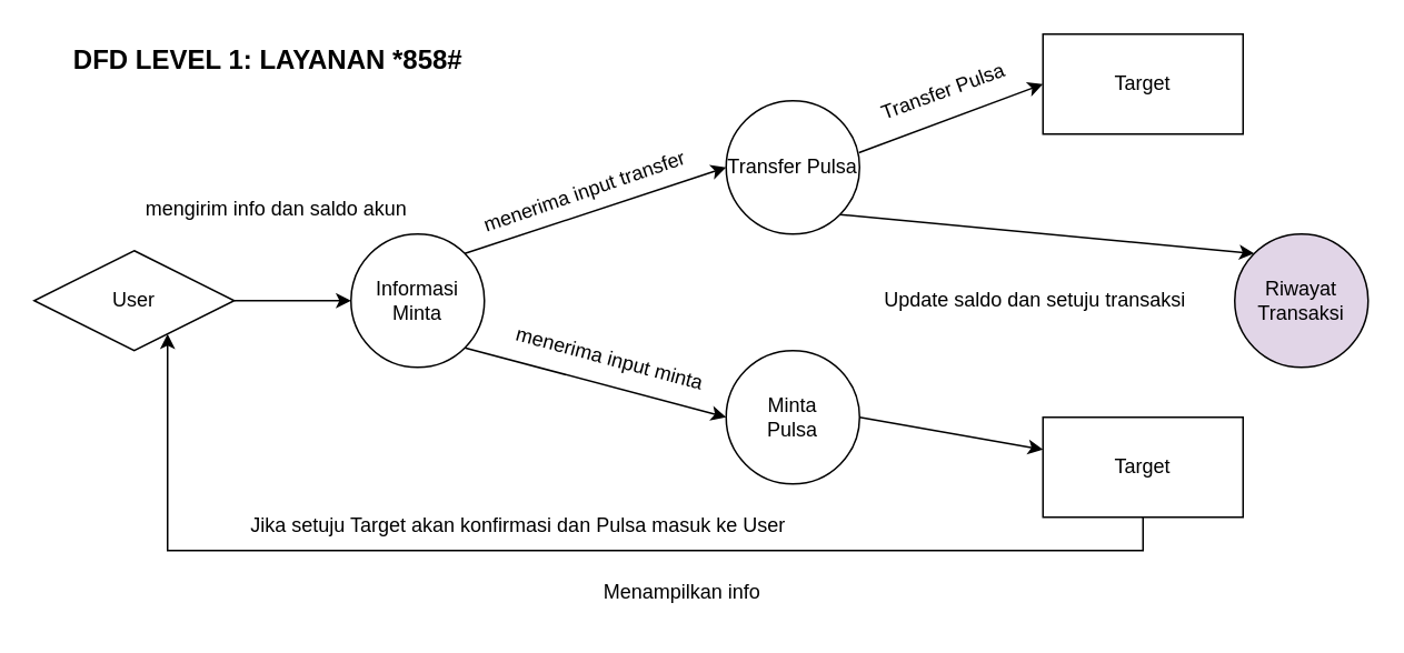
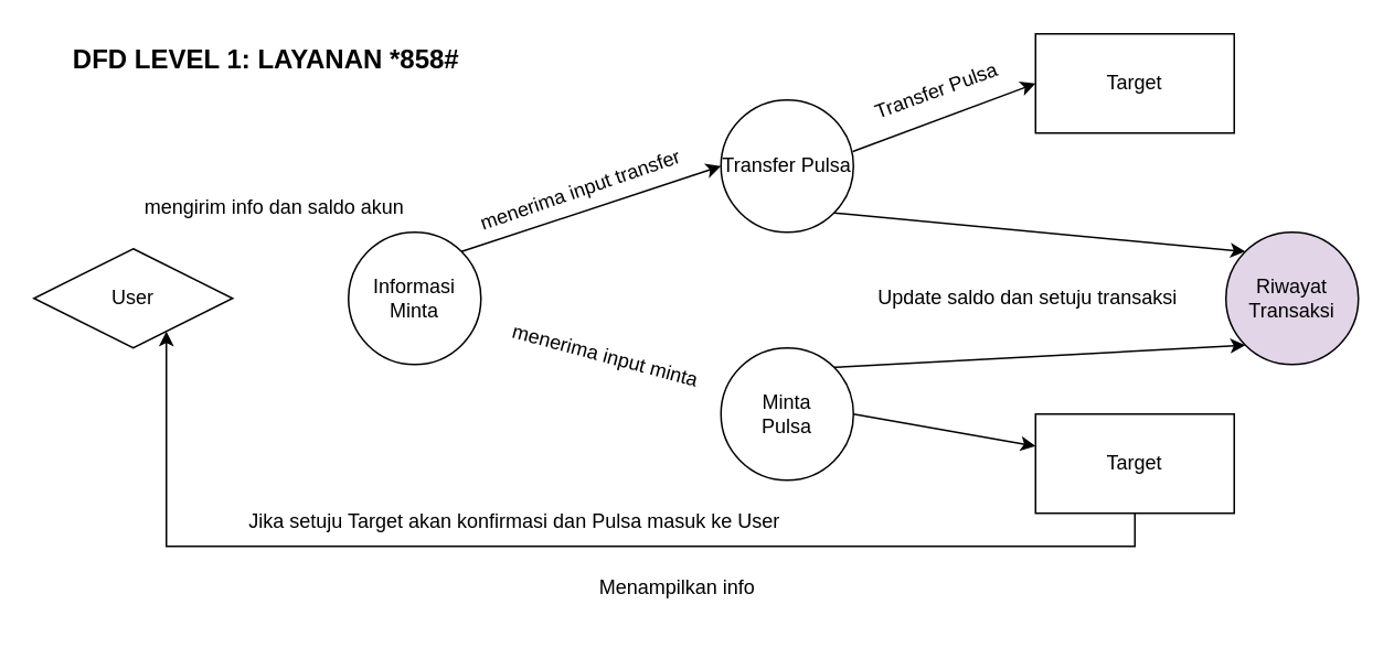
  <mxCell id="0" />
  <mxCell id="1" parent="0" />
  <mxCell id="2" value="Riwayat Transaksi" style="ellipse;whiteSpace=wrap;html=1;aspect=fixed;fillColor=#e1d5e7;" vertex="1" parent="1"><mxGeometry x="740" y="140" width="80" height="80" as="geometry" /></mxCell>
  <mxCell id="3" value="Transfer Pulsa" style="ellipse;whiteSpace=wrap;html=1;aspect=fixed;" vertex="1" parent="1"><mxGeometry x="435" y="60" width="80" height="80" as="geometry" /></mxCell>
  <mxCell id="4" value="Informasi Minta" style="ellipse;whiteSpace=wrap;html=1;aspect=fixed;" vertex="1" parent="1"><mxGeometry x="210" y="140" width="80" height="80" as="geometry" /></mxCell>
  <mxCell id="5" value="User" style="rhombus;whiteSpace=wrap;html=1;" vertex="1" parent="1"><mxGeometry x="20" y="150" width="120" height="60" as="geometry" /></mxCell>
  <mxCell id="6" value="Target" style="rounded=0;whiteSpace=wrap;html=1;" vertex="1" parent="1"><mxGeometry x="625" y="20" width="120" height="60" as="geometry" /></mxCell>
  <mxCell id="7" value="mengirim info dan saldo akun" style="text;html=1;align=center;verticalAlign=middle;resizable=0;points=[];autosize=1;strokeColor=none;fillColor=none;rotation=0;" vertex="1" parent="1"><mxGeometry x="60" y="110" width="210" height="30" as="geometry" /></mxCell>
  <mxCell id="8" value="menerima input transfer" style="text;html=1;align=center;verticalAlign=middle;resizable=0;points=[];autosize=1;strokeColor=none;fillColor=none;rotation=341;" vertex="1" parent="1"><mxGeometry x="265" y="100" width="170" height="30" as="geometry" /></mxCell>
  <mxCell id="9" value="Transfer Pulsa" style="text;html=1;align=center;verticalAlign=middle;resizable=0;points=[];autosize=1;strokeColor=none;fillColor=none;rotation=-20;" vertex="1" parent="1"><mxGeometry x="510" y="40" width="110" height="30" as="geometry" /></mxCell>
  <mxCell id="10" value="Update saldo dan setuju transaksi" style="text;html=1;align=center;verticalAlign=middle;resizable=0;points=[];autosize=1;strokeColor=none;fillColor=none;" vertex="1" parent="1"><mxGeometry x="500" y="165" width="240" height="30" as="geometry" /></mxCell>
  <mxCell id="11" value="Menampilkan info&amp;nbsp;" style="text;html=1;align=center;verticalAlign=middle;resizable=0;points=[];autosize=1;strokeColor=none;fillColor=none;rotation=0;" vertex="1" parent="1"><mxGeometry x="340" y="340" width="140" height="30" as="geometry" /></mxCell>
  <mxCell id="12" value="DFD LEVEL 1: LAYANAN *858#" style="text;html=1;align=center;verticalAlign=middle;resizable=0;points=[];autosize=1;strokeColor=none;fillColor=none;fontStyle=1;fontSize=16;" vertex="1" parent="1"><mxGeometry x="30" y="20" width="260" height="30" as="geometry" /></mxCell>
  <mxCell id="13" value="Minta &lt;br&gt;Pulsa" style="ellipse;whiteSpace=wrap;html=1;aspect=fixed;" vertex="1" parent="1"><mxGeometry x="435" y="210" width="80" height="80" as="geometry" /></mxCell>
  <mxCell id="14" value="" style="endArrow=classic;html=1;rounded=0;exitX=0.995;exitY=0.389;exitDx=0;exitDy=0;entryX=0;entryY=0.5;entryDx=0;entryDy=0;exitPerimeter=0;" edge="1" parent="1" source="3" target="6"><mxGeometry width="50" height="50" relative="1" as="geometry"><mxPoint x="385" y="220" as="sourcePoint" /><mxPoint x="435" y="170" as="targetPoint" /></mxGeometry></mxCell>
- <mxCell id="15" value="" style="endArrow=classic;html=1;rounded=0;exitX=1;exitY=0.5;exitDx=0;exitDy=0;entryX=0;entryY=0.5;entryDx=0;entryDy=0;" edge="1" parent="1" source="5" target="4"><mxGeometry width="50" height="50" relative="1" as="geometry"><mxPoint x="350" y="220" as="sourcePoint" /><mxPoint x="400" y="170" as="targetPoint" /></mxGeometry></mxCell>
  <mxCell id="16" value="" style="endArrow=classic;html=1;rounded=0;exitX=1;exitY=0;exitDx=0;exitDy=0;entryX=0;entryY=0.5;entryDx=0;entryDy=0;" edge="1" parent="1" source="4" target="3"><mxGeometry width="50" height="50" relative="1" as="geometry"><mxPoint x="350" y="220" as="sourcePoint" /><mxPoint x="400" y="170" as="targetPoint" /></mxGeometry></mxCell>
- <mxCell id="17" value="" style="endArrow=classic;html=1;rounded=0;exitX=1;exitY=1;exitDx=0;exitDy=0;entryX=0;entryY=0.5;entryDx=0;entryDy=0;" edge="1" parent="1" source="4" target="13"><mxGeometry width="50" height="50" relative="1" as="geometry"><mxPoint x="350" y="220" as="sourcePoint" /><mxPoint x="400" y="170" as="targetPoint" /></mxGeometry></mxCell>
  <mxCell id="18" value="" style="endArrow=classic;html=1;rounded=0;exitX=1;exitY=0.5;exitDx=0;exitDy=0;" edge="1" parent="1" source="13" target="20"><mxGeometry width="50" height="50" relative="1" as="geometry"><mxPoint x="385" y="220" as="sourcePoint" /><mxPoint x="435" y="170" as="targetPoint" /></mxGeometry></mxCell>
  <mxCell id="19" style="edgeStyle=orthogonalEdgeStyle;rounded=0;orthogonalLoop=1;jettySize=auto;html=1;exitX=0.5;exitY=1;exitDx=0;exitDy=0;entryX=0.75;entryY=1;entryDx=0;entryDy=0;" edge="1" parent="1" source="20" target="5"><mxGeometry relative="1" as="geometry" /></mxCell>
  <mxCell id="20" value="Target" style="rounded=0;whiteSpace=wrap;html=1;" vertex="1" parent="1"><mxGeometry x="625" y="250" width="120" height="60" as="geometry" /></mxCell>
+ <mxCell id="21" value="" style="endArrow=classic;html=1;rounded=0;exitX=1;exitY=0;exitDx=0;exitDy=0;entryX=0;entryY=1;entryDx=0;entryDy=0;" edge="1" parent="1" source="13" target="2"><mxGeometry width="50" height="50" relative="1" as="geometry"><mxPoint x="475" y="120" as="sourcePoint" /><mxPoint x="525" y="70" as="targetPoint" /></mxGeometry></mxCell>
  <mxCell id="22" value="" style="endArrow=classic;html=1;rounded=0;exitX=1;exitY=1;exitDx=0;exitDy=0;entryX=0;entryY=0;entryDx=0;entryDy=0;" edge="1" parent="1" source="3" target="2"><mxGeometry width="50" height="50" relative="1" as="geometry"><mxPoint x="475" y="120" as="sourcePoint" /><mxPoint x="525" y="70" as="targetPoint" /></mxGeometry></mxCell>
  <mxCell id="23" value="menerima input minta" style="text;html=1;align=center;verticalAlign=middle;resizable=0;points=[];autosize=1;strokeColor=none;fillColor=none;rotation=15;" vertex="1" parent="1"><mxGeometry x="285" y="200" width="160" height="30" as="geometry" /></mxCell>
  <mxCell id="24" value="Jika setuju Target akan konfirmasi dan Pulsa masuk ke User" style="text;html=1;align=center;verticalAlign=middle;resizable=0;points=[];autosize=1;strokeColor=none;fillColor=none;" vertex="1" parent="1"><mxGeometry x="110" y="300" width="400" height="30" as="geometry" /></mxCell>
